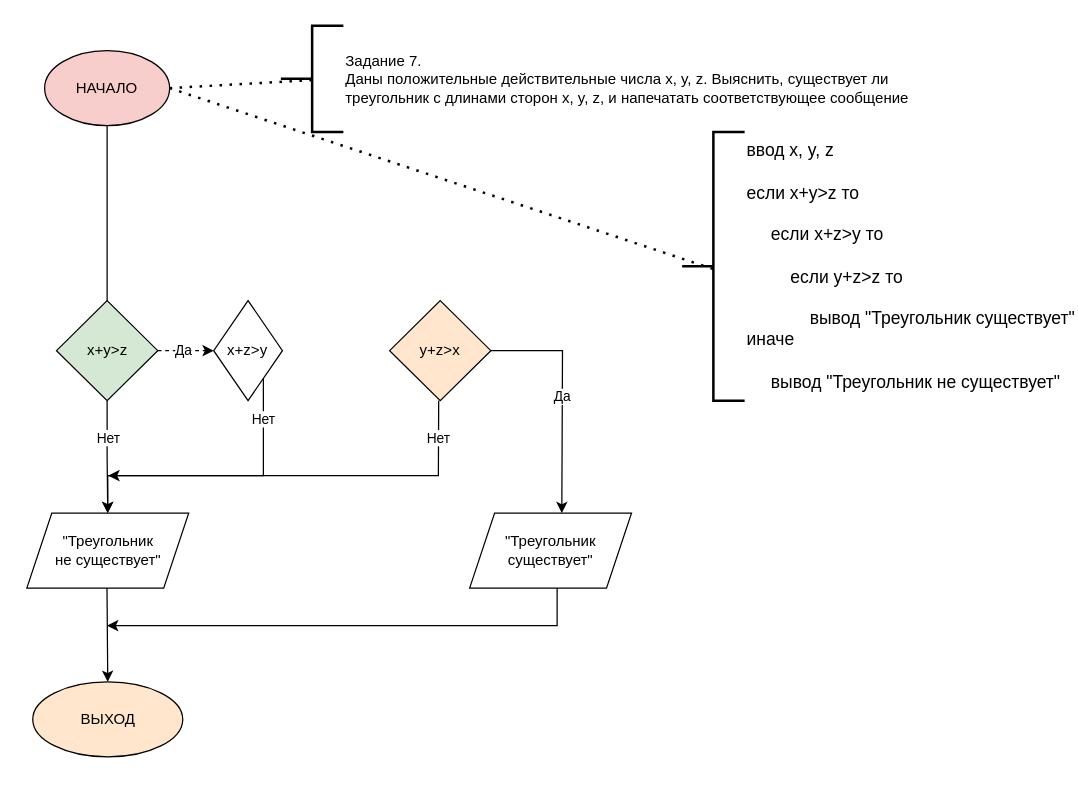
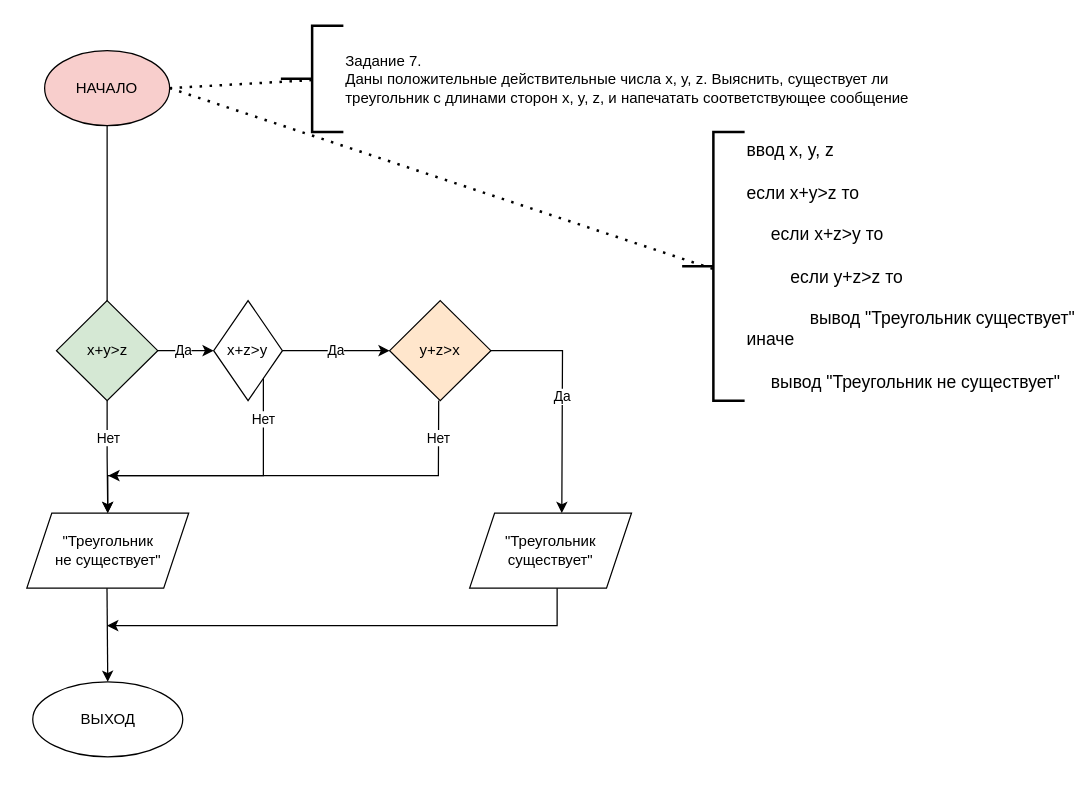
  <mxCell id="0" />
  <mxCell id="1" parent="0" />
  <mxCell id="2" value="" style="edgeStyle=none;rounded=0;orthogonalLoop=1;jettySize=auto;html=1;" parent="1" edge="1"><mxGeometry relative="1" as="geometry"><mxPoint x="85" y="100" as="sourcePoint" /><mxPoint x="85" y="270" as="targetPoint" /></mxGeometry></mxCell>
  <mxCell id="3" value="НАЧАЛО" style="ellipse;whiteSpace=wrap;html=1;fillColor=#f8cecc;" parent="1" vertex="1"><mxGeometry x="35" y="40" width="100" height="60" as="geometry" /></mxCell>
- <mxCell id="4" value="Да" style="edgeStyle=none;rounded=0;orthogonalLoop=1;jettySize=auto;html=1;entryX=0;entryY=0.5;entryDx=0;entryDy=0;dashed=1;" parent="1" source="6" target="15" edge="1"><mxGeometry x="-0.129" relative="1" as="geometry"><mxPoint x="175" y="280" as="targetPoint" /><mxPoint x="1" as="offset" /><Array as="points"><mxPoint x="145" y="280" /></Array></mxGeometry></mxCell>
+ <mxCell id="4" value="Да" style="edgeStyle=none;rounded=0;orthogonalLoop=1;jettySize=auto;html=1;entryX=0;entryY=0.5;entryDx=0;entryDy=0;" parent="1" source="6" target="15" edge="1"><mxGeometry x="-0.129" relative="1" as="geometry"><mxPoint x="175" y="280" as="targetPoint" /><mxPoint x="1" as="offset" /><Array as="points"><mxPoint x="145" y="280" /></Array></mxGeometry></mxCell>
  <mxCell id="5" value="Нет" style="edgeStyle=orthogonalEdgeStyle;rounded=0;orthogonalLoop=1;jettySize=auto;html=1;entryX=0.5;entryY=0;entryDx=0;entryDy=0;" parent="1" source="6" target="18" edge="1"><mxGeometry x="-0.337" y="1" relative="1" as="geometry"><mxPoint x="85.5" y="360" as="targetPoint" /><mxPoint as="offset" /></mxGeometry></mxCell>
  <mxCell id="6" value="x+y&amp;gt;z" style="rhombus;whiteSpace=wrap;html=1;fillColor=#d5e8d4;" parent="1" vertex="1"><mxGeometry x="44.5" y="240" width="81" height="80" as="geometry" /></mxCell>
  <mxCell id="7" style="edgeStyle=none;rounded=0;orthogonalLoop=1;jettySize=auto;html=1;exitX=0.5;exitY=1;exitDx=0;exitDy=0;" parent="1" edge="1"><mxGeometry relative="1" as="geometry"><mxPoint x="86.75" y="610" as="sourcePoint" /><mxPoint x="86.75" y="610" as="targetPoint" /></mxGeometry></mxCell>
- <mxCell id="8" value="ВЫХОД" style="ellipse;whiteSpace=wrap;html=1;fillColor=#ffe6cc;" parent="1" vertex="1"><mxGeometry x="25.5" y="545" width="120" height="60" as="geometry" /></mxCell>
+ <mxCell id="8" value="ВЫХОД" style="ellipse;whiteSpace=wrap;html=1;" parent="1" vertex="1"><mxGeometry x="25.5" y="545" width="120" height="60" as="geometry" /></mxCell>
  <mxCell id="9" value="Задание 7. &lt;br&gt;&lt;div&gt;&lt;div&gt;Даны положительные действительные числа x, y, z. Выяснить, существует ли&lt;/div&gt;&lt;div&gt;треугольник с длинами сторон x, y, z, и напечатать соответствующее сообщение&lt;/div&gt;&lt;/div&gt;" style="strokeWidth=2;html=1;shape=mxgraph.flowchart.annotation_2;align=left;labelPosition=right;pointerEvents=1;" parent="1" vertex="1"><mxGeometry x="224" width="50" height="85" as="geometry" y="20" /></mxCell>
  <mxCell id="10" value="" style="endArrow=none;dashed=1;html=1;dashPattern=1 3;strokeWidth=2;rounded=0;exitX=1;exitY=0.5;exitDx=0;exitDy=0;entryX=0.52;entryY=0.512;entryDx=0;entryDy=0;entryPerimeter=0;" parent="1" source="3" target="9" edge="1"><mxGeometry width="50" height="50" relative="1" as="geometry"><mxPoint x="217.5" y="180" as="sourcePoint" /><mxPoint x="267.5" y="130" as="targetPoint" /></mxGeometry></mxCell>
  <mxCell id="11" value="ввод x, y, z&lt;br&gt;&lt;br&gt;если x+y&amp;gt;z то&lt;br&gt;&lt;span&gt; &lt;/span&gt;&lt;span&gt; &lt;/span&gt;&lt;br&gt;&lt;span&gt;&lt;/span&gt;&amp;nbsp; &amp;nbsp; &amp;nbsp;если x+z&amp;gt;y то&lt;br&gt;&amp;nbsp; &amp;nbsp;&amp;nbsp;&lt;br&gt;&amp;nbsp; &amp;nbsp; &amp;nbsp; &amp;nbsp; &amp;nbsp;если y+z&amp;gt;z то&lt;br&gt;&lt;br&gt;&amp;nbsp; &amp;nbsp; &amp;nbsp; &amp;nbsp; &amp;nbsp; &amp;nbsp; &amp;nbsp;вывод &quot;Треугольник существует&quot;&lt;br&gt;иначе &lt;br&gt;&amp;nbsp; &amp;nbsp; &lt;br&gt;&amp;nbsp; &amp;nbsp; &amp;nbsp;вывод &quot;Треугольник не существует&quot;&lt;br&gt;&lt;br&gt;&amp;nbsp; &amp;nbsp; &amp;nbsp; &amp;nbsp;&amp;nbsp;&lt;br&gt;&amp;nbsp; &amp;nbsp; &amp;nbsp; &amp;nbsp;&amp;nbsp;" style="strokeWidth=2;html=1;shape=mxgraph.flowchart.annotation_2;align=left;labelPosition=right;pointerEvents=1;verticalAlign=top;fontSize=14;spacing=2;spacingBottom=0;spacingLeft=0;spacingTop=0;horizontal=1;" parent="1" vertex="1"><mxGeometry x="545" y="105" width="50" height="215" as="geometry" /></mxCell>
  <mxCell id="12" value="" style="endArrow=none;dashed=1;html=1;dashPattern=1 3;strokeWidth=2;rounded=0;exitX=1;exitY=0.5;exitDx=0;exitDy=0;entryX=0.52;entryY=0.512;entryDx=0;entryDy=0;entryPerimeter=0;" parent="1" source="3" target="11" edge="1"><mxGeometry width="50" height="50" relative="1" as="geometry"><mxPoint x="455" y="135" as="sourcePoint" /><mxPoint x="587.5" y="195" as="targetPoint" /></mxGeometry></mxCell>
  <mxCell id="13" value="Нет" style="edgeStyle=orthogonalEdgeStyle;rounded=0;orthogonalLoop=1;jettySize=auto;html=1;entryX=0.5;entryY=0;entryDx=0;entryDy=0;" parent="1" source="15" target="18" edge="1"><mxGeometry x="-0.72" relative="1" as="geometry"><mxPoint x="210.25" y="360" as="targetPoint" /><Array as="points"><mxPoint x="210" y="380" /><mxPoint x="86" y="380" /></Array><mxPoint as="offset" /></mxGeometry></mxCell>
+ <mxCell id="14" value="Да" style="edgeStyle=orthogonalEdgeStyle;rounded=0;orthogonalLoop=1;jettySize=auto;html=1;" parent="1" source="15" target="19" edge="1"><mxGeometry relative="1" as="geometry" /></mxCell>
  <mxCell id="15" value="x+z&amp;gt;y" style="rhombus;whiteSpace=wrap;html=1;" parent="1" vertex="1"><mxGeometry x="170.25" y="240" width="55" height="80" as="geometry" /></mxCell>
  <mxCell id="16" value="Нет" style="endArrow=classic;html=1;rounded=0;exitX=0.5;exitY=1;exitDx=0;exitDy=0;" parent="1" edge="1"><mxGeometry x="-0.815" width="50" height="50" relative="1" as="geometry"><mxPoint x="350.25" y="320" as="sourcePoint" /><mxPoint x="86" y="380" as="targetPoint" /><Array as="points"><mxPoint x="350" y="380" /></Array><mxPoint as="offset" /></mxGeometry></mxCell>
  <mxCell id="17" value="" style="endArrow=classic;html=1;rounded=0;exitX=0.5;exitY=1;exitDx=0;exitDy=0;entryX=0.5;entryY=0;entryDx=0;entryDy=0;" parent="1" target="8" edge="1"><mxGeometry width="50" height="50" relative="1" as="geometry"><mxPoint x="84.5" y="420" as="sourcePoint" /><mxPoint x="85" y="560" as="targetPoint" /></mxGeometry></mxCell>
  <mxCell id="18" value="&quot;Треугольник &lt;br&gt;не существует&quot;" style="shape=parallelogram;perimeter=parallelogramPerimeter;whiteSpace=wrap;html=1;fixedSize=1;" parent="1" vertex="1"><mxGeometry x="20.75" y="410" width="129.5" height="60" as="geometry" /></mxCell>
  <mxCell id="19" value="y+z&amp;gt;x" style="rhombus;whiteSpace=wrap;html=1;fillColor=#ffe6cc;" parent="1" vertex="1"><mxGeometry x="311" y="240" width="81" height="80" as="geometry" /></mxCell>
  <mxCell id="20" value="Да" style="edgeStyle=orthogonalEdgeStyle;rounded=0;orthogonalLoop=1;jettySize=auto;html=1;exitX=1;exitY=0.5;exitDx=0;exitDy=0;" parent="1" source="19" edge="1"><mxGeometry relative="1" as="geometry"><mxPoint x="425" y="280" as="sourcePoint" /><mxPoint x="448.75" y="410" as="targetPoint" /></mxGeometry></mxCell>
  <mxCell id="21" value="&quot;Треугольник существует&quot;" style="shape=parallelogram;perimeter=parallelogramPerimeter;whiteSpace=wrap;html=1;fixedSize=1;" parent="1" vertex="1"><mxGeometry x="375" y="410" width="129.5" height="60" as="geometry" /></mxCell>
  <mxCell id="22" value="" style="endArrow=classic;html=1;rounded=0;" parent="1" edge="1"><mxGeometry width="50" height="50" relative="1" as="geometry"><mxPoint x="445" y="470" as="sourcePoint" /><mxPoint x="85" y="500" as="targetPoint" /><Array as="points"><mxPoint x="445" y="500" /></Array></mxGeometry></mxCell>
